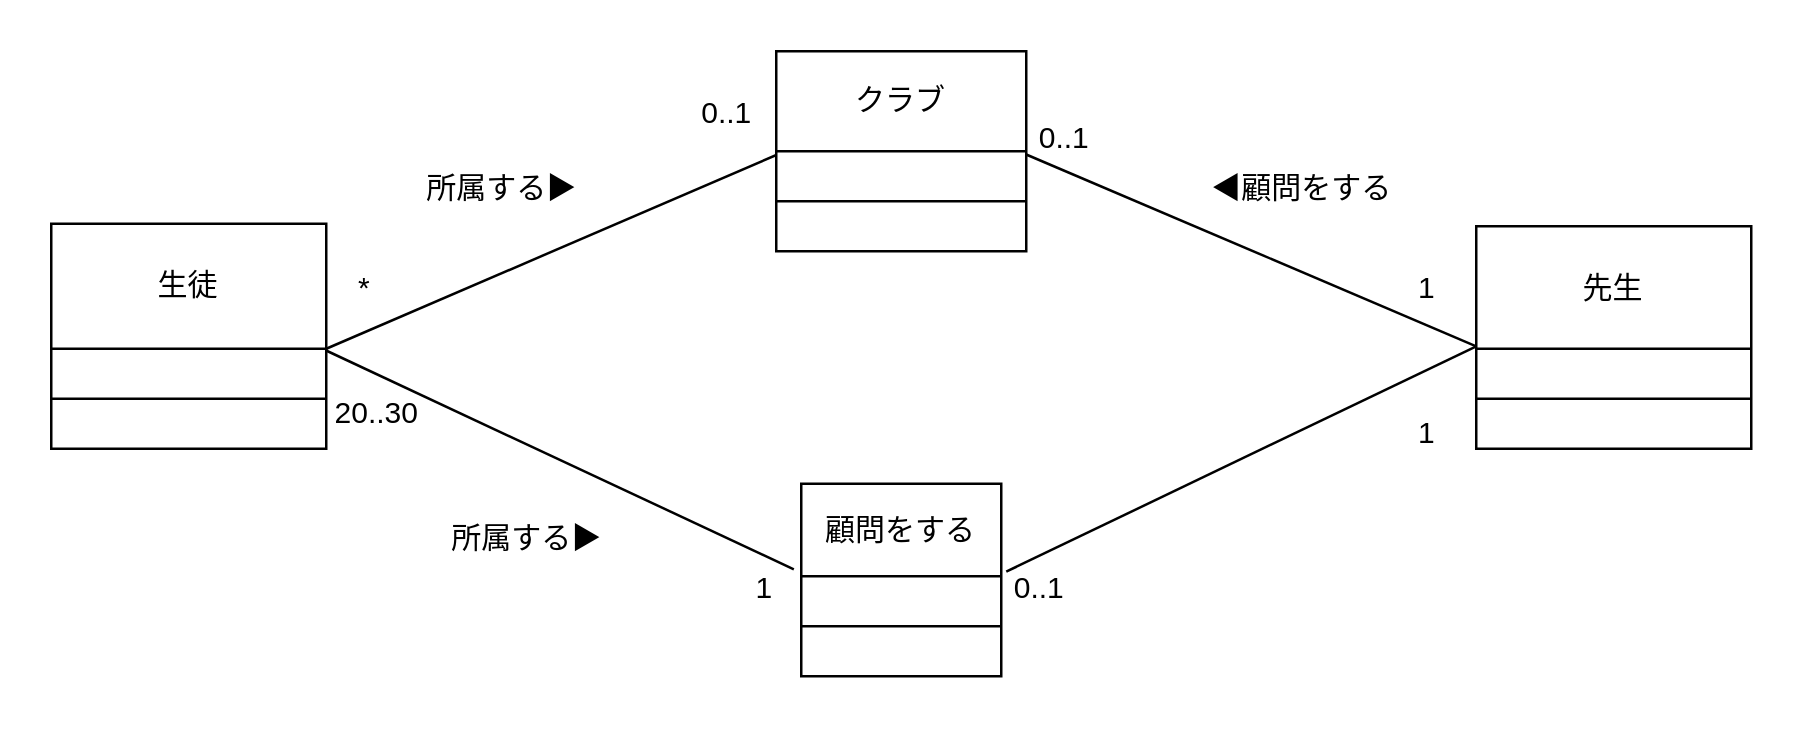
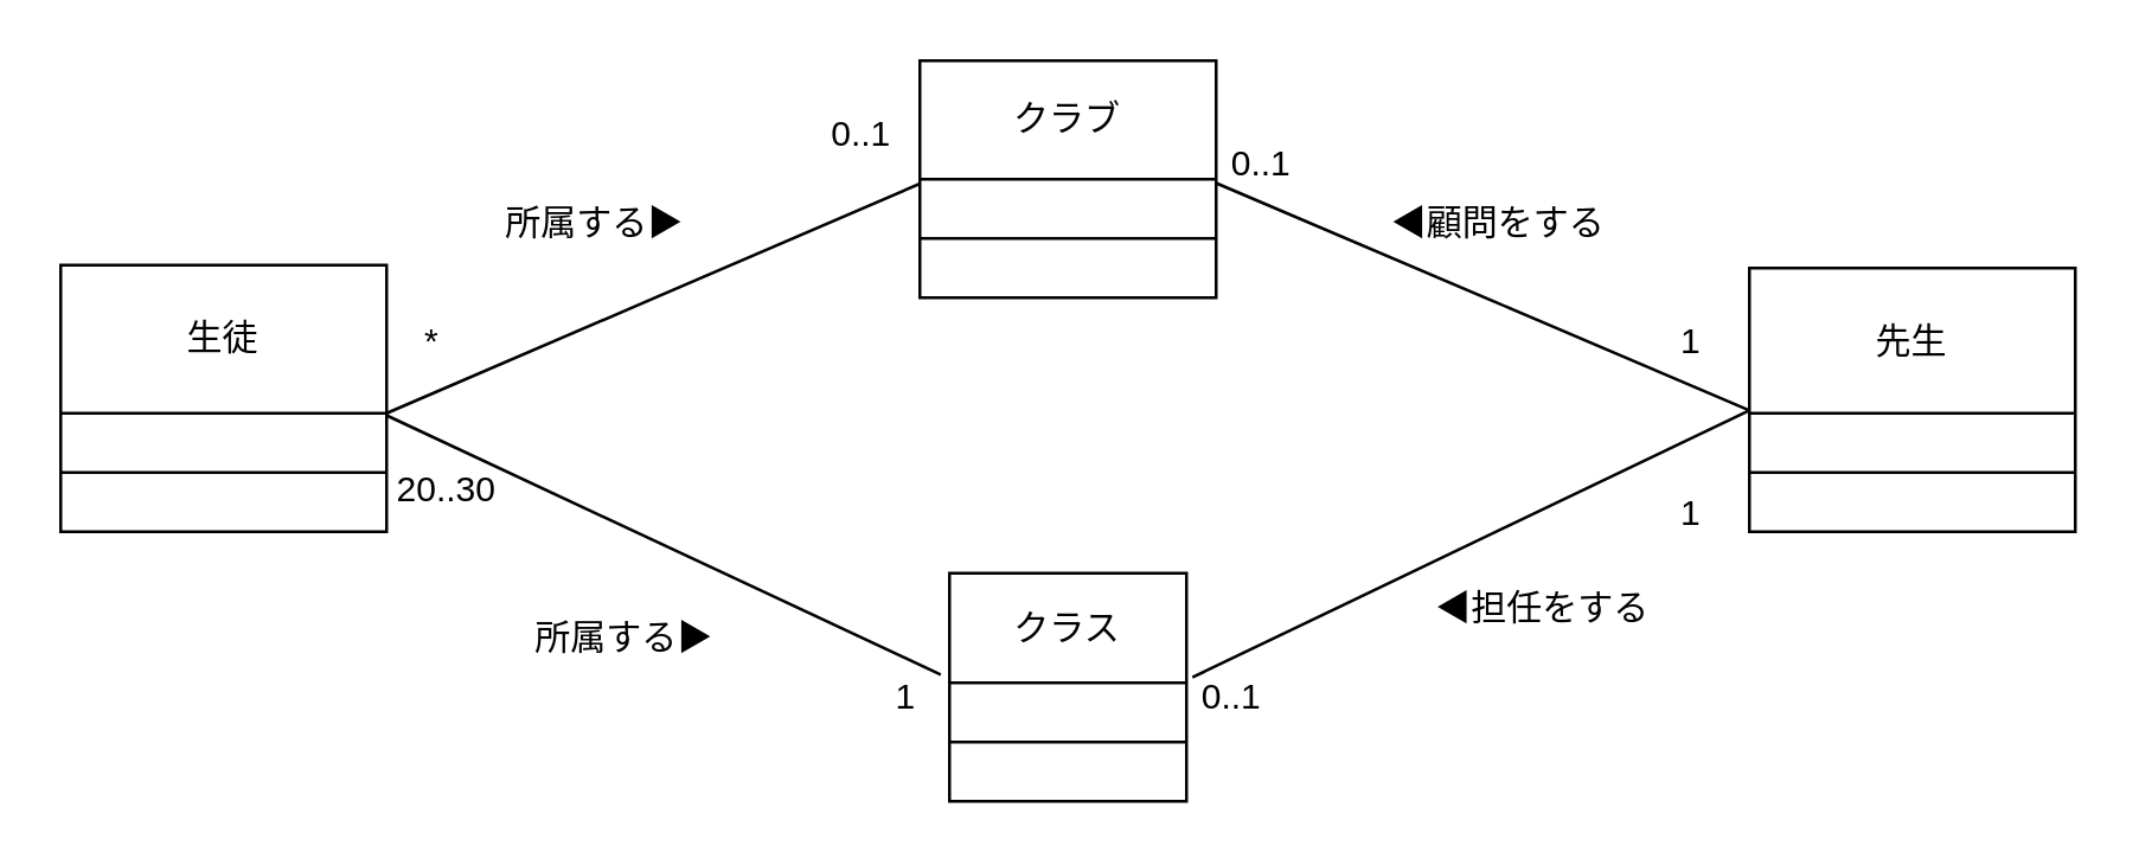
  <mxCell id="0" />
  <mxCell id="1" parent="0" />
  <mxCell id="2" style="rounded=0;orthogonalLoop=1;jettySize=auto;html=1;exitX=1;exitY=1;exitDx=0;exitDy=0;endArrow=none;endFill=0;exitPerimeter=0;" parent="1" source="19" target="26" edge="1"><mxGeometry relative="1" as="geometry"><mxPoint x="130" y="130" as="sourcePoint" /><mxPoint x="300" y="50" as="targetPoint" /></mxGeometry></mxCell>
  <mxCell id="3" style="rounded=0;orthogonalLoop=1;jettySize=auto;html=1;entryX=0;entryY=0.98;entryDx=0;entryDy=0;endArrow=none;endFill=0;entryPerimeter=0;" parent="1" source="26" target="40" edge="1"><mxGeometry relative="1" as="geometry"><mxPoint x="420" y="50" as="sourcePoint" /><mxPoint x="590" y="140" as="targetPoint" /></mxGeometry></mxCell>
  <mxCell id="4" style="rounded=0;orthogonalLoop=1;jettySize=auto;html=1;exitX=1.025;exitY=0.95;exitDx=0;exitDy=0;entryX=0;entryY=0.98;entryDx=0;entryDy=0;endArrow=none;endFill=0;exitPerimeter=0;entryPerimeter=0;" parent="1" source="33" target="40" edge="1"><mxGeometry relative="1" as="geometry"><mxPoint x="420" y="220" as="sourcePoint" /><mxPoint x="590" y="140" as="targetPoint" /></mxGeometry></mxCell>
  <mxCell id="5" style="rounded=0;orthogonalLoop=1;jettySize=auto;html=1;endArrow=none;endFill=0;entryX=-0.037;entryY=0.925;entryDx=0;entryDy=0;entryPerimeter=0;" parent="1" source="19" target="33" edge="1"><mxGeometry relative="1" as="geometry"><mxPoint x="130" y="130" as="sourcePoint" /><mxPoint x="300.96" y="229" as="targetPoint" /></mxGeometry></mxCell>
  <mxCell id="6" value="1" style="text;html=1;align=center;verticalAlign=middle;resizable=0;points=[];autosize=1;strokeColor=none;fillColor=none;" parent="1" vertex="1"><mxGeometry x="555" y="100" width="30" height="30" as="geometry" /></mxCell>
  <mxCell id="7" value="1" style="text;html=1;align=center;verticalAlign=middle;resizable=0;points=[];autosize=1;strokeColor=none;fillColor=none;" parent="1" vertex="1"><mxGeometry x="555" y="158" width="30" height="30" as="geometry" /></mxCell>
  <mxCell id="8" value="0..1" style="text;html=1;align=center;verticalAlign=middle;resizable=0;points=[];autosize=1;strokeColor=none;fillColor=none;" parent="1" vertex="1"><mxGeometry x="395" y="220" width="40" height="30" as="geometry" /></mxCell>
  <mxCell id="9" value="0..1" style="text;html=1;align=center;verticalAlign=middle;resizable=0;points=[];autosize=1;strokeColor=none;fillColor=none;" parent="1" vertex="1"><mxGeometry x="405" y="40" width="40" height="30" as="geometry" /></mxCell>
  <mxCell id="10" value="*" style="text;html=1;align=center;verticalAlign=middle;resizable=0;points=[];autosize=1;strokeColor=none;fillColor=none;" parent="1" vertex="1"><mxGeometry x="130" y="100" width="30" height="30" as="geometry" /></mxCell>
  <mxCell id="11" value="0..1" style="text;html=1;align=center;verticalAlign=middle;resizable=0;points=[];autosize=1;strokeColor=none;fillColor=none;" parent="1" vertex="1"><mxGeometry x="270" y="30" width="40" height="30" as="geometry" /></mxCell>
  <mxCell id="12" value="20..30" style="text;html=1;align=center;verticalAlign=middle;resizable=0;points=[];autosize=1;strokeColor=none;fillColor=none;" parent="1" vertex="1"><mxGeometry x="120" y="150" width="60" height="30" as="geometry" /></mxCell>
  <mxCell id="13" value="1" style="text;html=1;align=center;verticalAlign=middle;resizable=0;points=[];autosize=1;strokeColor=none;fillColor=none;" parent="1" vertex="1"><mxGeometry x="290" y="220" width="30" height="30" as="geometry" /></mxCell>
  <mxCell id="14" value="所属する▶" style="text;html=1;align=center;verticalAlign=middle;resizable=0;points=[];autosize=1;strokeColor=none;fillColor=none;" parent="1" vertex="1"><mxGeometry x="160" y="60" width="80" height="30" as="geometry" /></mxCell>
  <mxCell id="15" value="所属する▶" style="text;html=1;align=center;verticalAlign=middle;resizable=0;points=[];autosize=1;strokeColor=none;fillColor=none;" parent="1" vertex="1"><mxGeometry x="170" y="200" width="80" height="30" as="geometry" /></mxCell>
- <mxCell id="16" value="◀顧問をする" style="text;html=1;align=center;verticalAlign=middle;resizable=0;points=[];autosize=1;strokeColor=none;fillColor=none;" parent="1" vertex="1"><mxGeometry x="470" y="60" width="100" height="30" as="geometry" /></mxCell>
+ <mxCell id="16" value="◀顧問をする" style="text;html=1;align=center;verticalAlign=middle;resizable=0;points=[];autosize=1;strokeColor=none;fillColor=none;" parent="1" vertex="1"><mxGeometry x="455" y="60" width="100" height="30" as="geometry" /></mxCell>
+ <mxCell id="17" value="◀担任をする" style="text;html=1;align=center;verticalAlign=middle;resizable=0;points=[];autosize=1;strokeColor=none;fillColor=none;" parent="1" vertex="1"><mxGeometry x="470" y="190" width="100" height="30" as="geometry" /></mxCell>
  <mxCell id="18" value="" style="shape=table;startSize=0;container=1;collapsible=0;childLayout=tableLayout;" parent="1" vertex="1"><mxGeometry x="20" y="89" width="110" height="90" as="geometry" /></mxCell>
  <mxCell id="19" value="" style="shape=tableRow;horizontal=0;startSize=0;swimlaneHead=0;swimlaneBody=0;strokeColor=inherit;top=0;left=0;bottom=0;right=0;collapsible=0;dropTarget=0;fillColor=none;points=[[0,0.5],[1,0.5]];portConstraint=eastwest;" parent="18" vertex="1"><mxGeometry width="110" height="50" as="geometry" /></mxCell>
  <mxCell id="20" value="生徒" style="shape=partialRectangle;html=1;whiteSpace=wrap;connectable=0;strokeColor=inherit;overflow=hidden;fillColor=none;top=0;left=0;bottom=0;right=0;pointerEvents=1;" parent="19" vertex="1"><mxGeometry width="110" height="50" as="geometry"><mxRectangle width="110" height="50" as="alternateBounds" /></mxGeometry></mxCell>
  <mxCell id="21" style="shape=tableRow;horizontal=0;startSize=0;swimlaneHead=0;swimlaneBody=0;strokeColor=inherit;top=0;left=0;bottom=0;right=0;collapsible=0;dropTarget=0;fillColor=none;points=[[0,0.5],[1,0.5]];portConstraint=eastwest;" vertex="1" parent="18"><mxGeometry y="50" width="110" height="20" as="geometry" /></mxCell>
  <mxCell id="22" style="shape=partialRectangle;html=1;whiteSpace=wrap;connectable=0;strokeColor=inherit;overflow=hidden;fillColor=none;top=0;left=0;bottom=0;right=0;pointerEvents=1;" vertex="1" parent="21"><mxGeometry width="110" height="20" as="geometry"><mxRectangle width="110" height="20" as="alternateBounds" /></mxGeometry></mxCell>
  <mxCell id="23" value="" style="shape=tableRow;horizontal=0;startSize=0;swimlaneHead=0;swimlaneBody=0;strokeColor=inherit;top=0;left=0;bottom=0;right=0;collapsible=0;dropTarget=0;fillColor=none;points=[[0,0.5],[1,0.5]];portConstraint=eastwest;" parent="18" vertex="1"><mxGeometry y="70" width="110" height="20" as="geometry" /></mxCell>
  <mxCell id="24" value="&lt;div&gt;&lt;/div&gt;" style="shape=partialRectangle;html=1;whiteSpace=wrap;connectable=0;strokeColor=inherit;overflow=hidden;fillColor=none;top=0;left=0;bottom=0;right=0;pointerEvents=1;" parent="23" vertex="1"><mxGeometry width="110" height="20" as="geometry"><mxRectangle width="110" height="20" as="alternateBounds" /></mxGeometry></mxCell>
  <mxCell id="25" value="" style="shape=table;startSize=0;container=1;collapsible=0;childLayout=tableLayout;" parent="1" vertex="1"><mxGeometry x="310" y="20" width="100" height="80" as="geometry" /></mxCell>
  <mxCell id="26" value="" style="shape=tableRow;horizontal=0;startSize=0;swimlaneHead=0;swimlaneBody=0;strokeColor=inherit;top=0;left=0;bottom=0;right=0;collapsible=0;dropTarget=0;fillColor=none;points=[[0,0.5],[1,0.5]];portConstraint=eastwest;" parent="25" vertex="1"><mxGeometry width="100" height="40" as="geometry" /></mxCell>
  <mxCell id="27" value="クラブ" style="shape=partialRectangle;html=1;whiteSpace=wrap;connectable=0;strokeColor=inherit;overflow=hidden;fillColor=none;top=0;left=0;bottom=0;right=0;pointerEvents=1;" parent="26" vertex="1"><mxGeometry width="100" height="40" as="geometry"><mxRectangle width="100" height="40" as="alternateBounds" /></mxGeometry></mxCell>
  <mxCell id="28" value="" style="shape=tableRow;horizontal=0;startSize=0;swimlaneHead=0;swimlaneBody=0;strokeColor=inherit;top=0;left=0;bottom=0;right=0;collapsible=0;dropTarget=0;fillColor=none;points=[[0,0.5],[1,0.5]];portConstraint=eastwest;" parent="25" vertex="1"><mxGeometry y="40" width="100" height="20" as="geometry" /></mxCell>
  <mxCell id="29" value="" style="shape=partialRectangle;html=1;whiteSpace=wrap;connectable=0;strokeColor=inherit;overflow=hidden;fillColor=none;top=0;left=0;bottom=0;right=0;pointerEvents=1;" parent="28" vertex="1"><mxGeometry width="100" height="20" as="geometry"><mxRectangle width="100" height="20" as="alternateBounds" /></mxGeometry></mxCell>
  <mxCell id="30" style="shape=tableRow;horizontal=0;startSize=0;swimlaneHead=0;swimlaneBody=0;strokeColor=inherit;top=0;left=0;bottom=0;right=0;collapsible=0;dropTarget=0;fillColor=none;points=[[0,0.5],[1,0.5]];portConstraint=eastwest;" vertex="1" parent="25"><mxGeometry y="60" width="100" height="20" as="geometry" /></mxCell>
  <mxCell id="31" style="shape=partialRectangle;html=1;whiteSpace=wrap;connectable=0;strokeColor=inherit;overflow=hidden;fillColor=none;top=0;left=0;bottom=0;right=0;pointerEvents=1;" vertex="1" parent="30"><mxGeometry width="100" height="20" as="geometry"><mxRectangle width="100" height="20" as="alternateBounds" /></mxGeometry></mxCell>
  <mxCell id="32" value="" style="shape=table;startSize=0;container=1;collapsible=0;childLayout=tableLayout;" parent="1" vertex="1"><mxGeometry x="320" y="193" width="80" height="77" as="geometry" /></mxCell>
  <mxCell id="33" value="" style="shape=tableRow;horizontal=0;startSize=0;swimlaneHead=0;swimlaneBody=0;strokeColor=inherit;top=0;left=0;bottom=0;right=0;collapsible=0;dropTarget=0;fillColor=none;points=[[0,0.5],[1,0.5]];portConstraint=eastwest;" parent="32" vertex="1"><mxGeometry width="80" height="37" as="geometry" /></mxCell>
- <mxCell id="34" value="顧問をする" style="shape=partialRectangle;html=1;whiteSpace=wrap;connectable=0;strokeColor=inherit;overflow=hidden;fillColor=none;top=0;left=0;bottom=0;right=0;pointerEvents=1;" parent="33" vertex="1"><mxGeometry width="80" height="37" as="geometry"><mxRectangle width="80" height="37" as="alternateBounds" /></mxGeometry></mxCell>
+ <mxCell id="34" value="クラス" style="shape=partialRectangle;html=1;whiteSpace=wrap;connectable=0;strokeColor=inherit;overflow=hidden;fillColor=none;top=0;left=0;bottom=0;right=0;pointerEvents=1;" parent="33" vertex="1"><mxGeometry width="80" height="37" as="geometry"><mxRectangle width="80" height="37" as="alternateBounds" /></mxGeometry></mxCell>
  <mxCell id="35" value="" style="shape=tableRow;horizontal=0;startSize=0;swimlaneHead=0;swimlaneBody=0;strokeColor=inherit;top=0;left=0;bottom=0;right=0;collapsible=0;dropTarget=0;fillColor=none;points=[[0,0.5],[1,0.5]];portConstraint=eastwest;" parent="32" vertex="1"><mxGeometry y="37" width="80" height="20" as="geometry" /></mxCell>
  <mxCell id="36" value="" style="shape=partialRectangle;html=1;whiteSpace=wrap;connectable=0;strokeColor=inherit;overflow=hidden;fillColor=none;top=0;left=0;bottom=0;right=0;pointerEvents=1;" parent="35" vertex="1"><mxGeometry width="80" height="20" as="geometry"><mxRectangle width="80" height="20" as="alternateBounds" /></mxGeometry></mxCell>
  <mxCell id="37" style="shape=tableRow;horizontal=0;startSize=0;swimlaneHead=0;swimlaneBody=0;strokeColor=inherit;top=0;left=0;bottom=0;right=0;collapsible=0;dropTarget=0;fillColor=none;points=[[0,0.5],[1,0.5]];portConstraint=eastwest;" vertex="1" parent="32"><mxGeometry y="57" width="80" height="20" as="geometry" /></mxCell>
  <mxCell id="38" style="shape=partialRectangle;html=1;whiteSpace=wrap;connectable=0;strokeColor=inherit;overflow=hidden;fillColor=none;top=0;left=0;bottom=0;right=0;pointerEvents=1;" vertex="1" parent="37"><mxGeometry width="80" height="20" as="geometry"><mxRectangle width="80" height="20" as="alternateBounds" /></mxGeometry></mxCell>
  <mxCell id="39" value="" style="shape=table;startSize=0;container=1;collapsible=0;childLayout=tableLayout;" parent="1" vertex="1"><mxGeometry x="590" y="90" width="110" height="89" as="geometry" /></mxCell>
  <mxCell id="40" value="" style="shape=tableRow;horizontal=0;startSize=0;swimlaneHead=0;swimlaneBody=0;strokeColor=inherit;top=0;left=0;bottom=0;right=0;collapsible=0;dropTarget=0;fillColor=none;points=[[0,0.5],[1,0.5]];portConstraint=eastwest;" parent="39" vertex="1"><mxGeometry width="110" height="49" as="geometry" /></mxCell>
  <mxCell id="41" value="先生" style="shape=partialRectangle;html=1;whiteSpace=wrap;connectable=0;strokeColor=inherit;overflow=hidden;fillColor=none;top=0;left=0;bottom=0;right=0;pointerEvents=1;" parent="40" vertex="1"><mxGeometry width="110" height="49" as="geometry"><mxRectangle width="110" height="49" as="alternateBounds" /></mxGeometry></mxCell>
  <mxCell id="42" value="" style="shape=tableRow;horizontal=0;startSize=0;swimlaneHead=0;swimlaneBody=0;strokeColor=inherit;top=0;left=0;bottom=0;right=0;collapsible=0;dropTarget=0;fillColor=none;points=[[0,0.5],[1,0.5]];portConstraint=eastwest;" parent="39" vertex="1"><mxGeometry y="49" width="110" height="20" as="geometry" /></mxCell>
  <mxCell id="43" value="" style="shape=partialRectangle;html=1;whiteSpace=wrap;connectable=0;strokeColor=inherit;overflow=hidden;fillColor=none;top=0;left=0;bottom=0;right=0;pointerEvents=1;" parent="42" vertex="1"><mxGeometry width="110" height="20" as="geometry"><mxRectangle width="110" height="20" as="alternateBounds" /></mxGeometry></mxCell>
  <mxCell id="44" style="shape=tableRow;horizontal=0;startSize=0;swimlaneHead=0;swimlaneBody=0;strokeColor=inherit;top=0;left=0;bottom=0;right=0;collapsible=0;dropTarget=0;fillColor=none;points=[[0,0.5],[1,0.5]];portConstraint=eastwest;" vertex="1" parent="39"><mxGeometry y="69" width="110" height="20" as="geometry" /></mxCell>
  <mxCell id="45" style="shape=partialRectangle;html=1;whiteSpace=wrap;connectable=0;strokeColor=inherit;overflow=hidden;fillColor=none;top=0;left=0;bottom=0;right=0;pointerEvents=1;" vertex="1" parent="44"><mxGeometry width="110" height="20" as="geometry"><mxRectangle width="110" height="20" as="alternateBounds" /></mxGeometry></mxCell>
